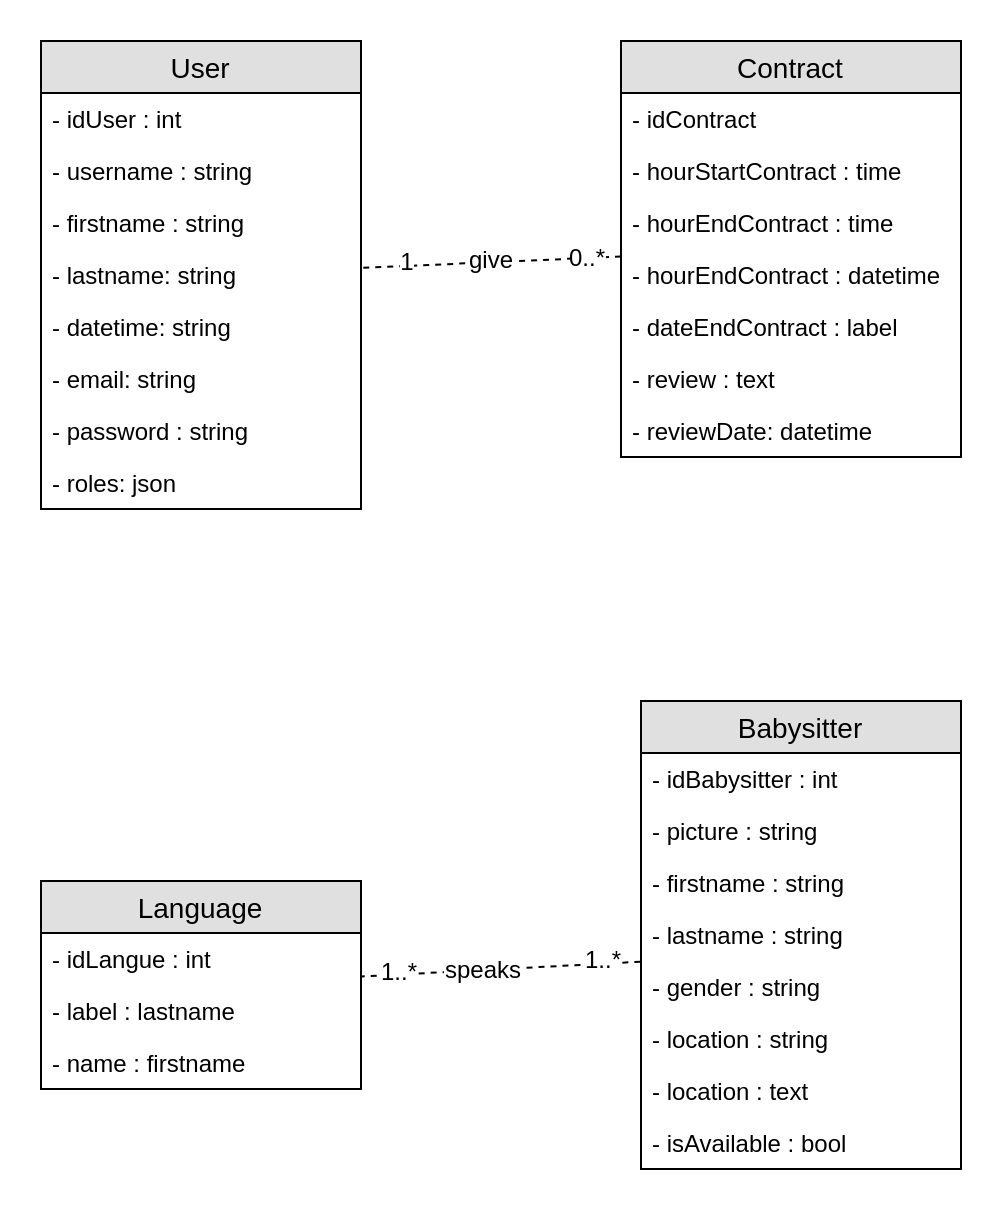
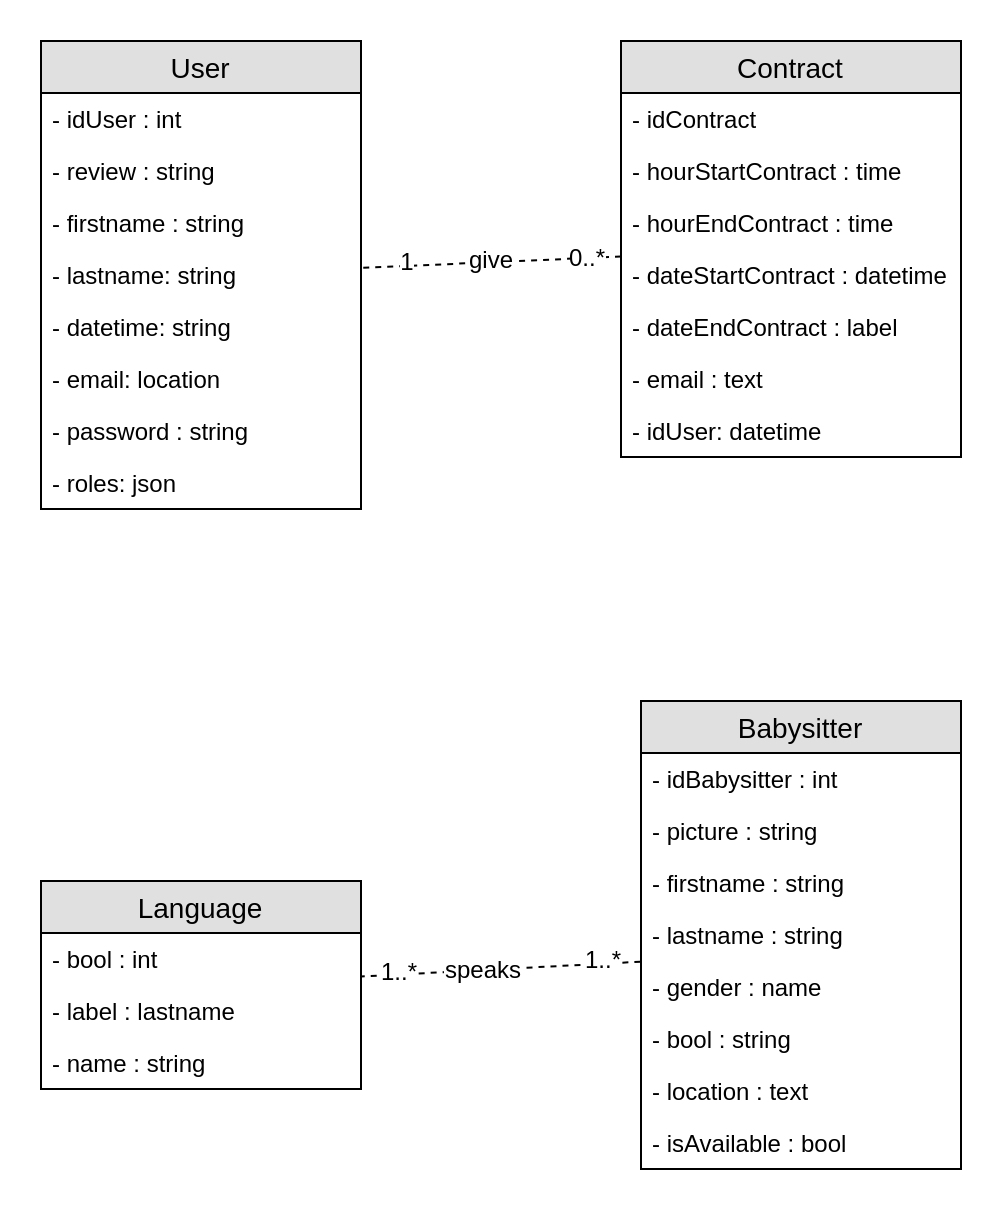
  <mxCell id="0" />
  <mxCell id="1" parent="0" />
  <mxCell id="2" value="User" style="swimlane;fontStyle=0;childLayout=stackLayout;horizontal=1;startSize=26;fillColor=#e0e0e0;horizontalStack=0;resizeParent=1;resizeParentMax=0;resizeLast=0;collapsible=1;marginBottom=0;swimlaneFillColor=#ffffff;align=center;fontSize=14;" parent="1" vertex="1"><mxGeometry x="20" y="20" width="160" height="234" as="geometry"><mxRectangle x="80" y="50" width="60" height="26" as="alternateBounds" /></mxGeometry></mxCell>
  <mxCell id="3" value="- idUser : int" style="text;strokeColor=none;fillColor=none;spacingLeft=4;spacingRight=4;overflow=hidden;rotatable=0;points=[[0,0.5],[1,0.5]];portConstraint=eastwest;fontSize=12;" parent="2" vertex="1"><mxGeometry y="26" width="160" height="26" as="geometry" /></mxCell>
- <mxCell id="4" value="- username : string" style="text;strokeColor=none;fillColor=none;spacingLeft=4;spacingRight=4;overflow=hidden;rotatable=0;points=[[0,0.5],[1,0.5]];portConstraint=eastwest;fontSize=12;" vertex="1" parent="2"><mxGeometry y="52" width="160" height="26" as="geometry" /></mxCell>
+ <mxCell id="4" value="- review : string" style="text;strokeColor=none;fillColor=none;spacingLeft=4;spacingRight=4;overflow=hidden;rotatable=0;points=[[0,0.5],[1,0.5]];portConstraint=eastwest;fontSize=12;" vertex="1" parent="2"><mxGeometry y="52" width="160" height="26" as="geometry" /></mxCell>
  <mxCell id="5" value="- firstname : string" style="text;strokeColor=none;fillColor=none;spacingLeft=4;spacingRight=4;overflow=hidden;rotatable=0;points=[[0,0.5],[1,0.5]];portConstraint=eastwest;fontSize=12;" parent="2" vertex="1"><mxGeometry y="78" width="160" height="26" as="geometry" /></mxCell>
  <mxCell id="6" value="- lastname: string" style="text;strokeColor=none;fillColor=none;spacingLeft=4;spacingRight=4;overflow=hidden;rotatable=0;points=[[0,0.5],[1,0.5]];portConstraint=eastwest;fontSize=12;" parent="2" vertex="1"><mxGeometry y="104" width="160" height="26" as="geometry" /></mxCell>
  <mxCell id="7" value="- datetime: string" style="text;strokeColor=none;fillColor=none;spacingLeft=4;spacingRight=4;overflow=hidden;rotatable=0;points=[[0,0.5],[1,0.5]];portConstraint=eastwest;fontSize=12;" parent="2" vertex="1"><mxGeometry y="130" width="160" height="26" as="geometry" /></mxCell>
- <mxCell id="8" value="- email: string" style="text;strokeColor=none;fillColor=none;spacingLeft=4;spacingRight=4;overflow=hidden;rotatable=0;points=[[0,0.5],[1,0.5]];portConstraint=eastwest;fontSize=12;" parent="2" vertex="1"><mxGeometry y="156" width="160" height="26" as="geometry" /></mxCell>
+ <mxCell id="8" value="- email: location" style="text;strokeColor=none;fillColor=none;spacingLeft=4;spacingRight=4;overflow=hidden;rotatable=0;points=[[0,0.5],[1,0.5]];portConstraint=eastwest;fontSize=12;" parent="2" vertex="1"><mxGeometry y="156" width="160" height="26" as="geometry" /></mxCell>
  <mxCell id="9" value="- password : string" style="text;strokeColor=none;fillColor=none;spacingLeft=4;spacingRight=4;overflow=hidden;rotatable=0;points=[[0,0.5],[1,0.5]];portConstraint=eastwest;fontSize=12;" parent="2" vertex="1"><mxGeometry y="182" width="160" height="26" as="geometry" /></mxCell>
  <mxCell id="10" value="- roles: json" style="text;strokeColor=none;fillColor=none;spacingLeft=4;spacingRight=4;overflow=hidden;rotatable=0;points=[[0,0.5],[1,0.5]];portConstraint=eastwest;fontSize=12;" parent="2" vertex="1"><mxGeometry y="208" width="160" height="26" as="geometry" /></mxCell>
  <mxCell id="11" value="Babysitter" style="swimlane;fontStyle=0;childLayout=stackLayout;horizontal=1;startSize=26;fillColor=#e0e0e0;horizontalStack=0;resizeParent=1;resizeParentMax=0;resizeLast=0;collapsible=1;marginBottom=0;swimlaneFillColor=#ffffff;align=center;fontSize=14;" parent="1" vertex="1"><mxGeometry x="320" y="350" width="160" height="234" as="geometry" /></mxCell>
  <mxCell id="12" value="- idBabysitter : int" style="text;strokeColor=none;fillColor=none;spacingLeft=4;spacingRight=4;overflow=hidden;rotatable=0;points=[[0,0.5],[1,0.5]];portConstraint=eastwest;fontSize=12;" parent="11" vertex="1"><mxGeometry y="26" width="160" height="26" as="geometry" /></mxCell>
  <mxCell id="13" value="- picture : string" style="text;strokeColor=none;fillColor=none;spacingLeft=4;spacingRight=4;overflow=hidden;rotatable=0;points=[[0,0.5],[1,0.5]];portConstraint=eastwest;fontSize=12;" parent="11" vertex="1"><mxGeometry y="52" width="160" height="26" as="geometry" /></mxCell>
  <mxCell id="14" value="- firstname : string" style="text;strokeColor=none;fillColor=none;spacingLeft=4;spacingRight=4;overflow=hidden;rotatable=0;points=[[0,0.5],[1,0.5]];portConstraint=eastwest;fontSize=12;" parent="11" vertex="1"><mxGeometry y="78" width="160" height="26" as="geometry" /></mxCell>
  <mxCell id="15" value="- lastname : string" style="text;strokeColor=none;fillColor=none;spacingLeft=4;spacingRight=4;overflow=hidden;rotatable=0;points=[[0,0.5],[1,0.5]];portConstraint=eastwest;fontSize=12;" parent="11" vertex="1"><mxGeometry y="104" width="160" height="26" as="geometry" /></mxCell>
- <mxCell id="16" value="- gender : string" style="text;strokeColor=none;fillColor=none;spacingLeft=4;spacingRight=4;overflow=hidden;rotatable=0;points=[[0,0.5],[1,0.5]];portConstraint=eastwest;fontSize=12;" parent="11" vertex="1"><mxGeometry y="130" width="160" height="26" as="geometry" /></mxCell>
- <mxCell id="17" value="- location : string" style="text;strokeColor=none;fillColor=none;spacingLeft=4;spacingRight=4;overflow=hidden;rotatable=0;points=[[0,0.5],[1,0.5]];portConstraint=eastwest;fontSize=12;" parent="11" vertex="1"><mxGeometry y="156" width="160" height="26" as="geometry" /></mxCell>
+ <mxCell id="16" value="- gender : name" style="text;strokeColor=none;fillColor=none;spacingLeft=4;spacingRight=4;overflow=hidden;rotatable=0;points=[[0,0.5],[1,0.5]];portConstraint=eastwest;fontSize=12;" parent="11" vertex="1"><mxGeometry y="130" width="160" height="26" as="geometry" /></mxCell>
+ <mxCell id="17" value="- bool : string" style="text;strokeColor=none;fillColor=none;spacingLeft=4;spacingRight=4;overflow=hidden;rotatable=0;points=[[0,0.5],[1,0.5]];portConstraint=eastwest;fontSize=12;" parent="11" vertex="1"><mxGeometry y="156" width="160" height="26" as="geometry" /></mxCell>
  <mxCell id="18" value="- location : text" style="text;strokeColor=none;fillColor=none;spacingLeft=4;spacingRight=4;overflow=hidden;rotatable=0;points=[[0,0.5],[1,0.5]];portConstraint=eastwest;fontSize=12;" parent="11" vertex="1"><mxGeometry y="182" width="160" height="26" as="geometry" /></mxCell>
  <mxCell id="19" value="- isAvailable : bool" style="text;strokeColor=none;fillColor=none;spacingLeft=4;spacingRight=4;overflow=hidden;rotatable=0;points=[[0,0.5],[1,0.5]];portConstraint=eastwest;fontSize=12;" parent="11" vertex="1"><mxGeometry y="208" width="160" height="26" as="geometry" /></mxCell>
  <mxCell id="20" value="Language" style="swimlane;fontStyle=0;childLayout=stackLayout;horizontal=1;startSize=26;fillColor=#e0e0e0;horizontalStack=0;resizeParent=1;resizeParentMax=0;resizeLast=0;collapsible=1;marginBottom=0;swimlaneFillColor=#ffffff;align=center;fontSize=14;" parent="1" vertex="1"><mxGeometry x="20" y="440" width="160" height="104" as="geometry" /></mxCell>
- <mxCell id="21" value="- idLangue : int" style="text;strokeColor=none;fillColor=none;spacingLeft=4;spacingRight=4;overflow=hidden;rotatable=0;points=[[0,0.5],[1,0.5]];portConstraint=eastwest;fontSize=12;" parent="20" vertex="1"><mxGeometry y="26" width="160" height="26" as="geometry" /></mxCell>
+ <mxCell id="21" value="- bool : int" style="text;strokeColor=none;fillColor=none;spacingLeft=4;spacingRight=4;overflow=hidden;rotatable=0;points=[[0,0.5],[1,0.5]];portConstraint=eastwest;fontSize=12;" parent="20" vertex="1"><mxGeometry y="26" width="160" height="26" as="geometry" /></mxCell>
  <mxCell id="22" value="- label : lastname" style="text;strokeColor=none;fillColor=none;spacingLeft=4;spacingRight=4;overflow=hidden;rotatable=0;points=[[0,0.5],[1,0.5]];portConstraint=eastwest;fontSize=12;" parent="20" vertex="1"><mxGeometry y="52" width="160" height="26" as="geometry" /></mxCell>
- <mxCell id="23" value="- name : firstname" style="text;strokeColor=none;fillColor=none;spacingLeft=4;spacingRight=4;overflow=hidden;rotatable=0;points=[[0,0.5],[1,0.5]];portConstraint=eastwest;fontSize=12;" parent="20" vertex="1"><mxGeometry y="78" width="160" height="26" as="geometry" /></mxCell>
+ <mxCell id="23" value="- name : string" style="text;strokeColor=none;fillColor=none;spacingLeft=4;spacingRight=4;overflow=hidden;rotatable=0;points=[[0,0.5],[1,0.5]];portConstraint=eastwest;fontSize=12;" parent="20" vertex="1"><mxGeometry y="78" width="160" height="26" as="geometry" /></mxCell>
  <mxCell id="24" value="" style="endArrow=none;html=1;dashed=1;" parent="1" source="32" target="2" edge="1"><mxGeometry width="50" height="50" relative="1" as="geometry"><mxPoint x="52" y="220" as="sourcePoint" /><mxPoint x="160" y="85" as="targetPoint" /></mxGeometry></mxCell>
  <mxCell id="25" value="1" style="text;html=1;resizable=0;points=[];align=center;verticalAlign=middle;labelBackgroundColor=#ffffff;" parent="24" vertex="1" connectable="0"><mxGeometry x="0.656" y="-2" relative="1" as="geometry"><mxPoint as="offset" /></mxGeometry></mxCell>
  <mxCell id="26" value="0..*" style="text;html=1;resizable=0;points=[];align=center;verticalAlign=middle;labelBackgroundColor=#ffffff;" parent="24" vertex="1" connectable="0"><mxGeometry x="-0.731" relative="1" as="geometry"><mxPoint as="offset" /></mxGeometry></mxCell>
  <mxCell id="27" value="give" style="text;html=1;resizable=0;points=[];align=center;verticalAlign=middle;labelBackgroundColor=#ffffff;" parent="24" vertex="1" connectable="0"><mxGeometry x="-0.254" y="-1" relative="1" as="geometry"><mxPoint x="-17" y="0.5" as="offset" /></mxGeometry></mxCell>
  <mxCell id="28" value="" style="endArrow=none;html=1;exitX=-0.002;exitY=0.014;exitDx=0;exitDy=0;exitPerimeter=0;dashed=1;" parent="1" source="16" target="20" edge="1"><mxGeometry width="50" height="50" relative="1" as="geometry"><mxPoint x="260" y="380" as="sourcePoint" /><mxPoint x="110" y="370" as="targetPoint" /></mxGeometry></mxCell>
  <mxCell id="29" value="1..*" style="text;html=1;resizable=0;points=[];align=center;verticalAlign=middle;labelBackgroundColor=#ffffff;" parent="28" vertex="1" connectable="0"><mxGeometry x="0.887" y="1" relative="1" as="geometry"><mxPoint x="10.5" y="-2.5" as="offset" /></mxGeometry></mxCell>
  <mxCell id="30" value="1..*" style="text;html=1;resizable=0;points=[];align=center;verticalAlign=middle;labelBackgroundColor=#ffffff;" parent="28" vertex="1" connectable="0"><mxGeometry x="-0.898" relative="1" as="geometry"><mxPoint x="-12" y="-1.5" as="offset" /></mxGeometry></mxCell>
  <mxCell id="31" value="speaks" style="text;html=1;resizable=0;points=[];align=center;verticalAlign=middle;labelBackgroundColor=#ffffff;" parent="28" vertex="1" connectable="0"><mxGeometry x="0.134" relative="1" as="geometry"><mxPoint as="offset" /></mxGeometry></mxCell>
  <mxCell id="32" value="Contract" style="swimlane;fontStyle=0;childLayout=stackLayout;horizontal=1;startSize=26;fillColor=#e0e0e0;horizontalStack=0;resizeParent=1;resizeParentMax=0;resizeLast=0;collapsible=1;marginBottom=0;swimlaneFillColor=#ffffff;align=center;fontSize=14;" parent="1" vertex="1"><mxGeometry x="310" y="20" width="170" height="208" as="geometry"><mxRectangle x="370" y="50" width="90" height="26" as="alternateBounds" /></mxGeometry></mxCell>
  <mxCell id="33" value="- idContract" style="text;strokeColor=none;fillColor=none;spacingLeft=4;spacingRight=4;overflow=hidden;rotatable=0;points=[[0,0.5],[1,0.5]];portConstraint=eastwest;fontSize=12;" parent="32" vertex="1"><mxGeometry y="26" width="170" height="26" as="geometry" /></mxCell>
  <mxCell id="34" value="- hourStartContract : time" style="text;strokeColor=none;fillColor=none;spacingLeft=4;spacingRight=4;overflow=hidden;rotatable=0;points=[[0,0.5],[1,0.5]];portConstraint=eastwest;fontSize=12;" parent="32" vertex="1"><mxGeometry y="52" width="170" height="26" as="geometry" /></mxCell>
  <mxCell id="35" value="- hourEndContract : time" style="text;strokeColor=none;fillColor=none;spacingLeft=4;spacingRight=4;overflow=hidden;rotatable=0;points=[[0,0.5],[1,0.5]];portConstraint=eastwest;fontSize=12;" parent="32" vertex="1"><mxGeometry y="78" width="170" height="26" as="geometry" /></mxCell>
- <mxCell id="36" value="- hourEndContract : datetime " style="text;strokeColor=none;fillColor=none;spacingLeft=4;spacingRight=4;overflow=hidden;rotatable=0;points=[[0,0.5],[1,0.5]];portConstraint=eastwest;fontSize=12;" parent="32" vertex="1"><mxGeometry y="104" width="170" height="26" as="geometry" /></mxCell>
+ <mxCell id="36" value="- dateStartContract : datetime " style="text;strokeColor=none;fillColor=none;spacingLeft=4;spacingRight=4;overflow=hidden;rotatable=0;points=[[0,0.5],[1,0.5]];portConstraint=eastwest;fontSize=12;" parent="32" vertex="1"><mxGeometry y="104" width="170" height="26" as="geometry" /></mxCell>
  <mxCell id="37" value="- dateEndContract : label " style="text;strokeColor=none;fillColor=none;spacingLeft=4;spacingRight=4;overflow=hidden;rotatable=0;points=[[0,0.5],[1,0.5]];portConstraint=eastwest;fontSize=12;" parent="32" vertex="1"><mxGeometry y="130" width="170" height="26" as="geometry" /></mxCell>
- <mxCell id="38" value="- review : text" style="text;strokeColor=none;fillColor=none;spacingLeft=4;spacingRight=4;overflow=hidden;rotatable=0;points=[[0,0.5],[1,0.5]];portConstraint=eastwest;fontSize=12;" parent="32" vertex="1"><mxGeometry y="156" width="170" height="26" as="geometry" /></mxCell>
- <mxCell id="39" value="- reviewDate: datetime" style="text;strokeColor=none;fillColor=none;spacingLeft=4;spacingRight=4;overflow=hidden;rotatable=0;points=[[0,0.5],[1,0.5]];portConstraint=eastwest;fontSize=12;" parent="32" vertex="1"><mxGeometry y="182" width="170" height="26" as="geometry" /></mxCell>
+ <mxCell id="38" value="- email : text" style="text;strokeColor=none;fillColor=none;spacingLeft=4;spacingRight=4;overflow=hidden;rotatable=0;points=[[0,0.5],[1,0.5]];portConstraint=eastwest;fontSize=12;" parent="32" vertex="1"><mxGeometry y="156" width="170" height="26" as="geometry" /></mxCell>
+ <mxCell id="39" value="- idUser: datetime" style="text;strokeColor=none;fillColor=none;spacingLeft=4;spacingRight=4;overflow=hidden;rotatable=0;points=[[0,0.5],[1,0.5]];portConstraint=eastwest;fontSize=12;" parent="32" vertex="1"><mxGeometry y="182" width="170" height="26" as="geometry" /></mxCell>
